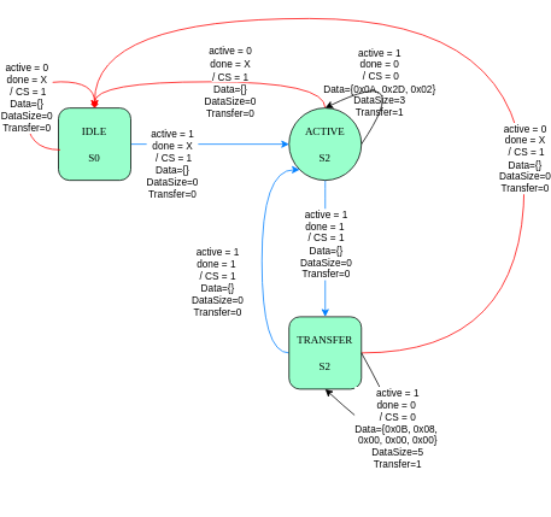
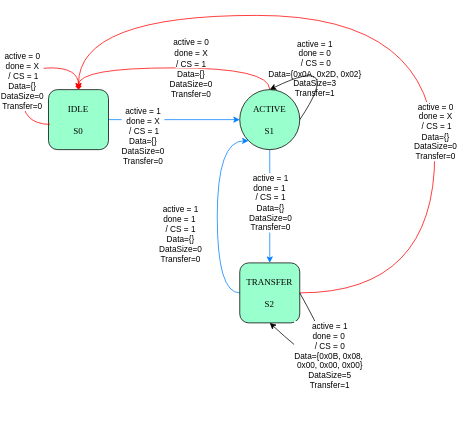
  <mxCell id="0" />
  <mxCell id="1" parent="0" />
  <mxCell id="2" style="edgeStyle=none;html=1;exitX=1;exitY=0.5;exitDx=0;exitDy=0;entryX=0;entryY=0.5;entryDx=0;entryDy=0;strokeColor=#007FFF;" edge="1" parent="1" source="4" target="8"><mxGeometry relative="1" as="geometry" /></mxCell>
  <mxCell id="3" value="&lt;span style=&quot;color: rgb(0, 0, 0);&quot;&gt;&lt;span style=&quot;color: rgb(0, 0, 0);&quot;&gt;active = 1&lt;br&gt;&lt;/span&gt;&lt;span style=&quot;background-color: light-dark(#ffffff, var(--ge-dark-color, #121212));&quot;&gt;done = X&lt;/span&gt;&lt;/span&gt;&lt;div&gt;&lt;span style=&quot;color: rgb(0, 0, 0);&quot;&gt;&amp;nbsp;/ CS = 1&lt;/span&gt;&lt;div&gt;Data={}&lt;/div&gt;&lt;div&gt;DataSize=0&lt;/div&gt;&lt;div&gt;Transfer=0&lt;/div&gt;&lt;/div&gt;" style="edgeLabel;html=1;align=center;verticalAlign=middle;resizable=0;points=[];" vertex="1" connectable="0" parent="2"><mxGeometry x="0.061" y="-1" relative="1" as="geometry"><mxPoint x="-48" y="20" as="offset" /></mxGeometry></mxCell>
  <mxCell id="4" value="&lt;font face=&quot;Comic Sans MS&quot;&gt;IDLE&lt;/font&gt;&lt;div&gt;&lt;font face=&quot;Comic Sans MS&quot;&gt;&lt;br&gt;&lt;/font&gt;&lt;/div&gt;&lt;div&gt;&lt;font face=&quot;Comic Sans MS&quot;&gt;S0&lt;/font&gt;&lt;/div&gt;" style="whiteSpace=wrap;html=1;aspect=fixed;fillColor=#99FFCC;rounded=1;" vertex="1" parent="1"><mxGeometry x="55" y="119" width="80" height="80" as="geometry" /></mxCell>
  <mxCell id="5" style="edgeStyle=orthogonalEdgeStyle;html=1;exitX=0.5;exitY=0;exitDx=0;exitDy=0;entryX=0.5;entryY=0;entryDx=0;entryDy=0;curved=1;strokeColor=#FF0000;" edge="1" parent="1" source="8" target="4"><mxGeometry relative="1" as="geometry"><Array as="points"><mxPoint x="350" y="90" /><mxPoint x="95" y="90" /></Array></mxGeometry></mxCell>
  <mxCell id="6" style="edgeStyle=orthogonalEdgeStyle;html=1;exitX=0.5;exitY=1;exitDx=0;exitDy=0;curved=1;strokeColor=#007FFF;" edge="1" parent="1" source="8" target="13"><mxGeometry relative="1" as="geometry" /></mxCell>
  <mxCell id="7" value="&lt;span style=&quot;color: rgb(0, 0, 0);&quot;&gt;&lt;span style=&quot;color: rgb(0, 0, 0);&quot;&gt;active = 1&lt;br&gt;&lt;/span&gt;&lt;span style=&quot;background-color: light-dark(#ffffff, var(--ge-dark-color, #121212));&quot;&gt;done = 1&lt;/span&gt;&amp;nbsp;&lt;/span&gt;&lt;div&gt;&lt;span style=&quot;color: rgb(0, 0, 0);&quot;&gt;/ CS = 1&lt;/span&gt;&lt;div&gt;Data={}&lt;/div&gt;&lt;div&gt;DataSize=0&lt;/div&gt;&lt;div&gt;Transfer=0&lt;/div&gt;&lt;/div&gt;" style="edgeLabel;html=1;align=center;verticalAlign=middle;resizable=0;points=[];" vertex="1" connectable="0" parent="6"><mxGeometry x="0.066" y="-1" relative="1" as="geometry"><mxPoint x="1" y="-10" as="offset" /></mxGeometry></mxCell>
- <mxCell id="8" value="&lt;font face=&quot;Comic Sans MS&quot;&gt;ACTIVE&lt;/font&gt;&lt;br&gt;&lt;div&gt;&lt;font face=&quot;Comic Sans MS&quot;&gt;&lt;br&gt;&lt;/font&gt;&lt;/div&gt;&lt;div&gt;&lt;font face=&quot;Comic Sans MS&quot;&gt;S2&lt;/font&gt;&lt;/div&gt;" style="ellipse;whiteSpace=wrap;html=1;aspect=fixed;fillColor=#99FFCC;" vertex="1" parent="1"><mxGeometry x="310" y="119" width="80" height="80" as="geometry" /></mxCell>
+ <mxCell id="8" value="&lt;font face=&quot;Comic Sans MS&quot;&gt;ACTIVE&lt;/font&gt;&lt;br&gt;&lt;div&gt;&lt;font face=&quot;Comic Sans MS&quot;&gt;&lt;br&gt;&lt;/font&gt;&lt;/div&gt;&lt;div&gt;&lt;font face=&quot;Comic Sans MS&quot;&gt;S1&lt;/font&gt;&lt;/div&gt;" style="ellipse;whiteSpace=wrap;html=1;aspect=fixed;fillColor=#99FFCC;" vertex="1" parent="1"><mxGeometry x="310" y="119" width="80" height="80" as="geometry" /></mxCell>
  <mxCell id="9" style="edgeStyle=orthogonalEdgeStyle;html=1;exitX=0;exitY=0.5;exitDx=0;exitDy=0;entryX=0;entryY=1;entryDx=0;entryDy=0;strokeColor=#007FFF;curved=1;" edge="1" parent="1" source="13" target="8"><mxGeometry relative="1" as="geometry"><mxPoint x="135" y="340" as="targetPoint" /><Array as="points"><mxPoint x="280" y="390" /><mxPoint x="280" y="187" /></Array></mxGeometry></mxCell>
  <mxCell id="10" value="&lt;span style=&quot;color: rgb(0, 0, 0);&quot;&gt;&lt;span style=&quot;color: rgb(0, 0, 0);&quot;&gt;active = 1&lt;br&gt;&lt;/span&gt;&lt;span style=&quot;background-color: light-dark(#ffffff, var(--ge-dark-color, #121212));&quot;&gt;done = 1&lt;/span&gt;&amp;nbsp;&lt;/span&gt;&lt;div&gt;&lt;span style=&quot;color: rgb(0, 0, 0);&quot;&gt;/ CS = 1&lt;/span&gt;&lt;div&gt;Data={&lt;span style=&quot;background-color: light-dark(#ffffff, var(--ge-dark-color, #121212));&quot;&gt;}&lt;/span&gt;&lt;/div&gt;&lt;div&gt;DataSize=0&lt;/div&gt;&lt;div&gt;Transfer=0&lt;/div&gt;&lt;/div&gt;" style="edgeLabel;html=1;align=center;verticalAlign=middle;resizable=0;points=[];" vertex="1" connectable="0" parent="9"><mxGeometry x="0.111" y="2" relative="1" as="geometry"><mxPoint x="-48" y="43" as="offset" /></mxGeometry></mxCell>
  <mxCell id="11" style="edgeStyle=orthogonalEdgeStyle;html=1;exitX=1;exitY=0.5;exitDx=0;exitDy=0;entryX=0.5;entryY=0;entryDx=0;entryDy=0;curved=1;strokeColor=#FF0000;endArrow=diamond;" edge="1" parent="1" source="13" target="4"><mxGeometry relative="1" as="geometry"><mxPoint x="450" y="280" as="targetPoint" /><Array as="points"><mxPoint x="570" y="390" /><mxPoint x="570" y="20" /><mxPoint x="95" y="20" /></Array></mxGeometry></mxCell>
  <mxCell id="12" value="&lt;span style=&quot;color: rgb(0, 0, 0);&quot;&gt;&lt;span style=&quot;color: rgb(0, 0, 0);&quot;&gt;active = 0&lt;br&gt;&lt;/span&gt;&lt;span style=&quot;background-color: light-dark(#ffffff, var(--ge-dark-color, #121212));&quot;&gt;done = X&lt;/span&gt;&lt;/span&gt;&lt;div&gt;&lt;span style=&quot;color: rgb(0, 0, 0);&quot;&gt;&amp;nbsp;/ CS = 1&lt;/span&gt;&lt;div&gt;Data={}&lt;/div&gt;&lt;div&gt;DataSize=0&lt;/div&gt;&lt;div&gt;Transfer=0&lt;/div&gt;&lt;/div&gt;" style="edgeLabel;html=1;align=center;verticalAlign=middle;resizable=0;points=[];" vertex="1" connectable="0" parent="11"><mxGeometry x="-0.296" relative="1" as="geometry"><mxPoint as="offset" /></mxGeometry></mxCell>
  <mxCell id="13" value="&lt;font face=&quot;Comic Sans MS&quot;&gt;TRANSFER&lt;/font&gt;&lt;div&gt;&lt;font face=&quot;Comic Sans MS&quot;&gt;&lt;br&gt;&lt;/font&gt;&lt;/div&gt;&lt;div&gt;&lt;font face=&quot;Comic Sans MS&quot;&gt;S2&lt;/font&gt;&lt;/div&gt;" style="whiteSpace=wrap;html=1;aspect=fixed;fillColor=#99FFCC;rounded=1;" vertex="1" parent="1"><mxGeometry x="310" y="350" width="80" height="80" as="geometry" /></mxCell>
  <mxCell id="14" style="edgeStyle=orthogonalEdgeStyle;html=1;exitX=0.025;exitY=0.579;exitDx=0;exitDy=0;entryX=0.5;entryY=0;entryDx=0;entryDy=0;exitPerimeter=0;curved=1;strokeColor=#FF0000;" edge="1" parent="1" source="4" target="4"><mxGeometry relative="1" as="geometry"><mxPoint x="50" y="159" as="sourcePoint" /><mxPoint x="90" y="119" as="targetPoint" /><Array as="points"><mxPoint x="20" y="165" /><mxPoint x="20" y="90" /><mxPoint x="95" y="90" /></Array></mxGeometry></mxCell>
  <mxCell id="15" value="active = 0&lt;div&gt;done = X&lt;/div&gt;&lt;div&gt;&lt;span style=&quot;background-color: light-dark(#ffffff, var(--ge-dark-color, #121212));&quot;&gt;&amp;nbsp;/ CS = 1&lt;/span&gt;&lt;/div&gt;&lt;div&gt;&lt;div&gt;Data={}&lt;/div&gt;&lt;div&gt;DataSize=0&lt;/div&gt;&lt;div&gt;Transfer=0&lt;/div&gt;&lt;/div&gt;" style="edgeLabel;html=1;align=center;verticalAlign=middle;resizable=0;points=[];" vertex="1" connectable="0" parent="14"><mxGeometry x="-0.124" y="1" relative="1" as="geometry"><mxPoint as="offset" /></mxGeometry></mxCell>
  <mxCell id="16" value="&lt;span style=&quot;color: rgb(0, 0, 0); font-size: 11px; background-color: rgb(255, 255, 255);&quot;&gt;&lt;span style=&quot;color: rgb(0, 0, 0);&quot;&gt;active = 0&lt;br&gt;&lt;/span&gt;&lt;span style=&quot;background-color: light-dark(rgb(255, 255, 255), rgb(18, 18, 18));&quot;&gt;done = X&lt;/span&gt;&lt;/span&gt;&lt;div&gt;&lt;span style=&quot;color: rgb(0, 0, 0); font-size: 11px; background-color: rgb(255, 255, 255);&quot;&gt;/ CS = 1&lt;/span&gt;&lt;div style=&quot;font-size: 11px;&quot;&gt;Data={}&lt;/div&gt;&lt;div style=&quot;font-size: 11px;&quot;&gt;DataSize=0&lt;/div&gt;&lt;div style=&quot;font-size: 11px;&quot;&gt;Transfer=0&lt;/div&gt;&lt;/div&gt;" style="text;html=1;align=center;verticalAlign=middle;resizable=0;points=[];autosize=1;strokeColor=none;fillColor=none;" vertex="1" parent="1"><mxGeometry x="205" y="40" width="80" height="100" as="geometry" /></mxCell>
  <mxCell id="17" style="edgeStyle=orthogonalEdgeStyle;html=1;entryX=0.5;entryY=0;entryDx=0;entryDy=0;curved=1;exitX=1;exitY=0.5;exitDx=0;exitDy=0;" edge="1" parent="1" source="8" target="8"><mxGeometry relative="1" as="geometry"><mxPoint x="410" y="110" as="sourcePoint" /><Array as="points"><mxPoint x="450" y="70" /></Array></mxGeometry></mxCell>
  <mxCell id="18" value="&lt;span style=&quot;color: rgb(0, 0, 0);&quot;&gt;&lt;span style=&quot;color: rgb(0, 0, 0);&quot;&gt;active = 1&lt;br&gt;&lt;/span&gt;&lt;span style=&quot;&quot;&gt;done = 0&lt;/span&gt;&lt;/span&gt;&lt;div&gt;&lt;span style=&quot;color: rgb(0, 0, 0);&quot;&gt;&amp;nbsp;/ CS = 0&lt;/span&gt;&lt;div&gt;Data={0x0A, 0x2D, 0x02}&lt;/div&gt;&lt;div&gt;DataSize=3&lt;/div&gt;&lt;div&gt;Transfer=1&lt;/div&gt;&lt;/div&gt;" style="edgeLabel;html=1;align=center;verticalAlign=middle;resizable=0;points=[];fillColor=default;shadow=1;labelBackgroundColor=none;" vertex="1" connectable="0" parent="17"><mxGeometry x="-0.496" y="10" relative="1" as="geometry"><mxPoint x="-3" y="-17" as="offset" /></mxGeometry></mxCell>
  <mxCell id="19" style="edgeStyle=orthogonalEdgeStyle;html=1;exitX=1;exitY=0.5;exitDx=0;exitDy=0;entryX=0.5;entryY=1;entryDx=0;entryDy=0;curved=1;" edge="1" parent="1" source="13" target="13"><mxGeometry relative="1" as="geometry"><Array as="points"><mxPoint x="480" y="550" /></Array></mxGeometry></mxCell>
  <mxCell id="20" value="&lt;span style=&quot;color: rgb(0, 0, 0);&quot;&gt;&lt;span style=&quot;color: rgb(0, 0, 0);&quot;&gt;active = 1&lt;br&gt;&lt;/span&gt;&lt;span style=&quot;background-color: light-dark(#ffffff, var(--ge-dark-color, #121212));&quot;&gt;done = 0&lt;/span&gt;&amp;nbsp;&lt;/span&gt;&lt;div&gt;&lt;span style=&quot;color: rgb(0, 0, 0);&quot;&gt;/ CS = 0&lt;/span&gt;&lt;div&gt;Data={0x0B, 0x08,&amp;nbsp;&lt;/div&gt;&lt;div&gt;0x00, 0x00, 0x00}&lt;/div&gt;&lt;div&gt;DataSize=5&lt;/div&gt;&lt;div&gt;Transfer=1&lt;/div&gt;&lt;/div&gt;" style="edgeLabel;html=1;align=center;verticalAlign=middle;resizable=0;points=[];" vertex="1" connectable="0" parent="19"><mxGeometry x="-0.49" y="-7" relative="1" as="geometry"><mxPoint as="offset" /></mxGeometry></mxCell>
